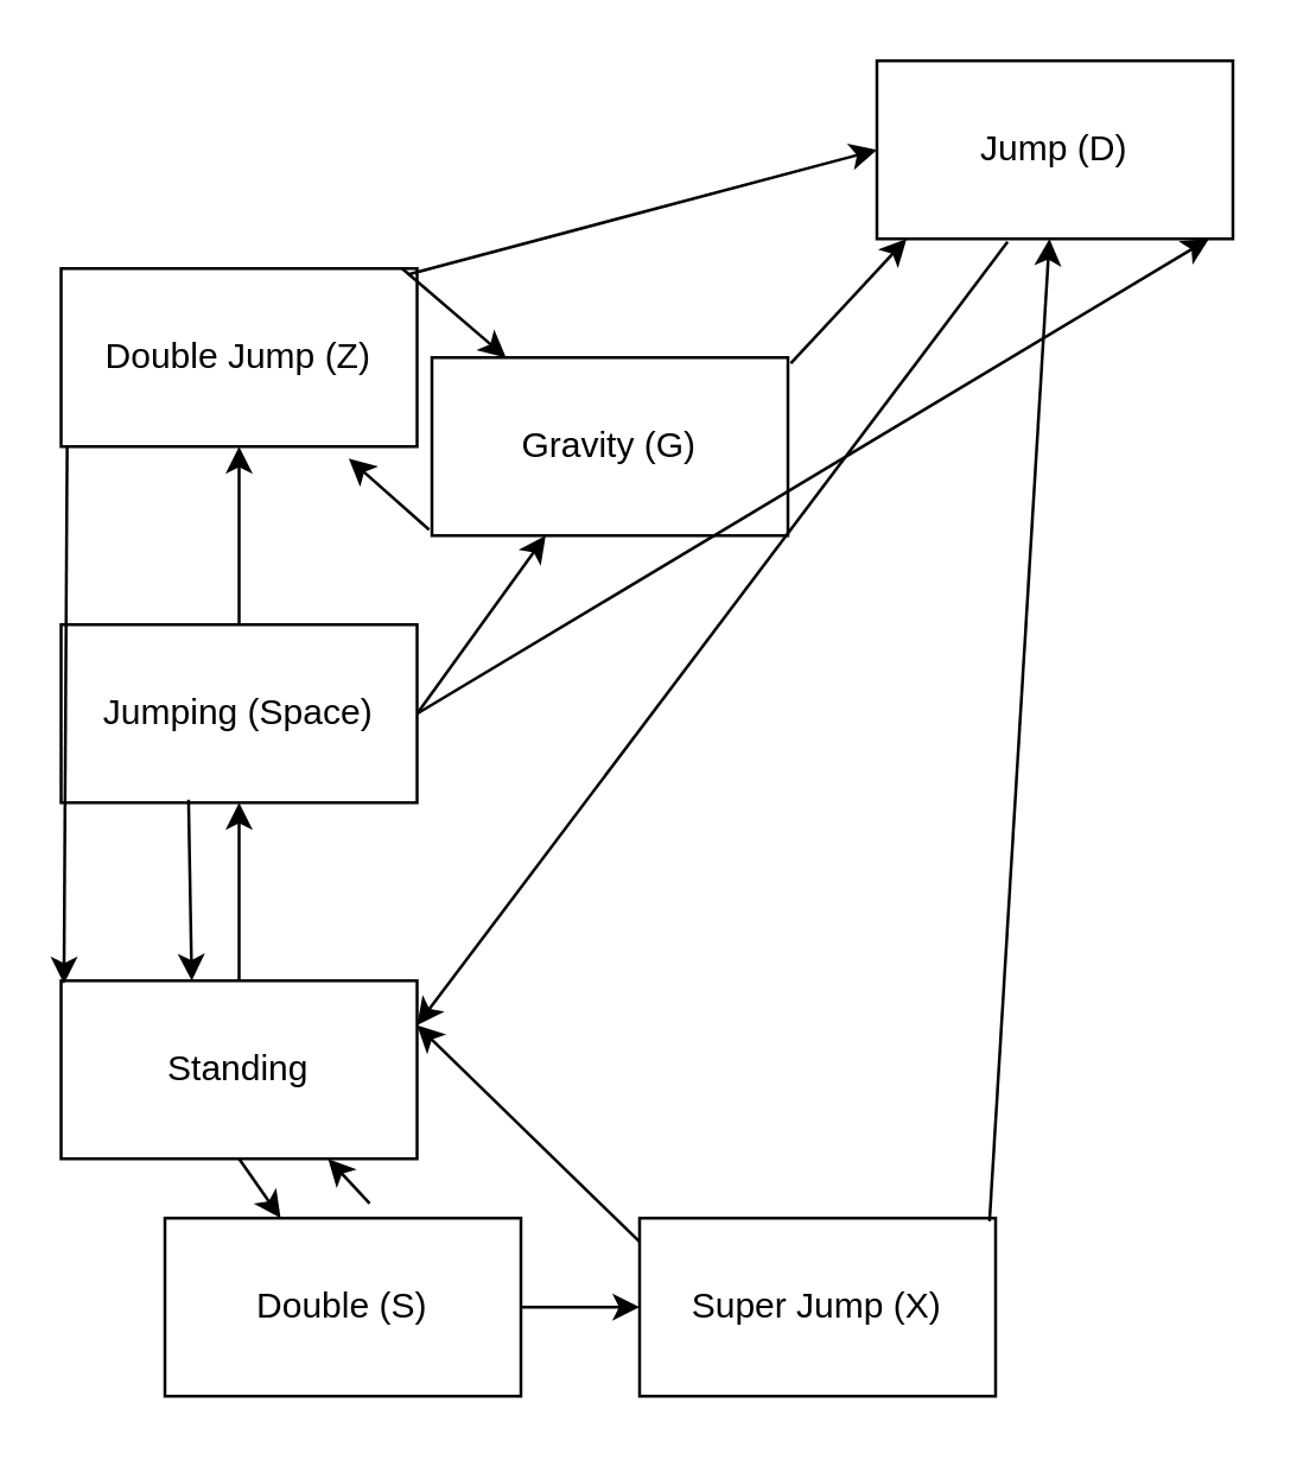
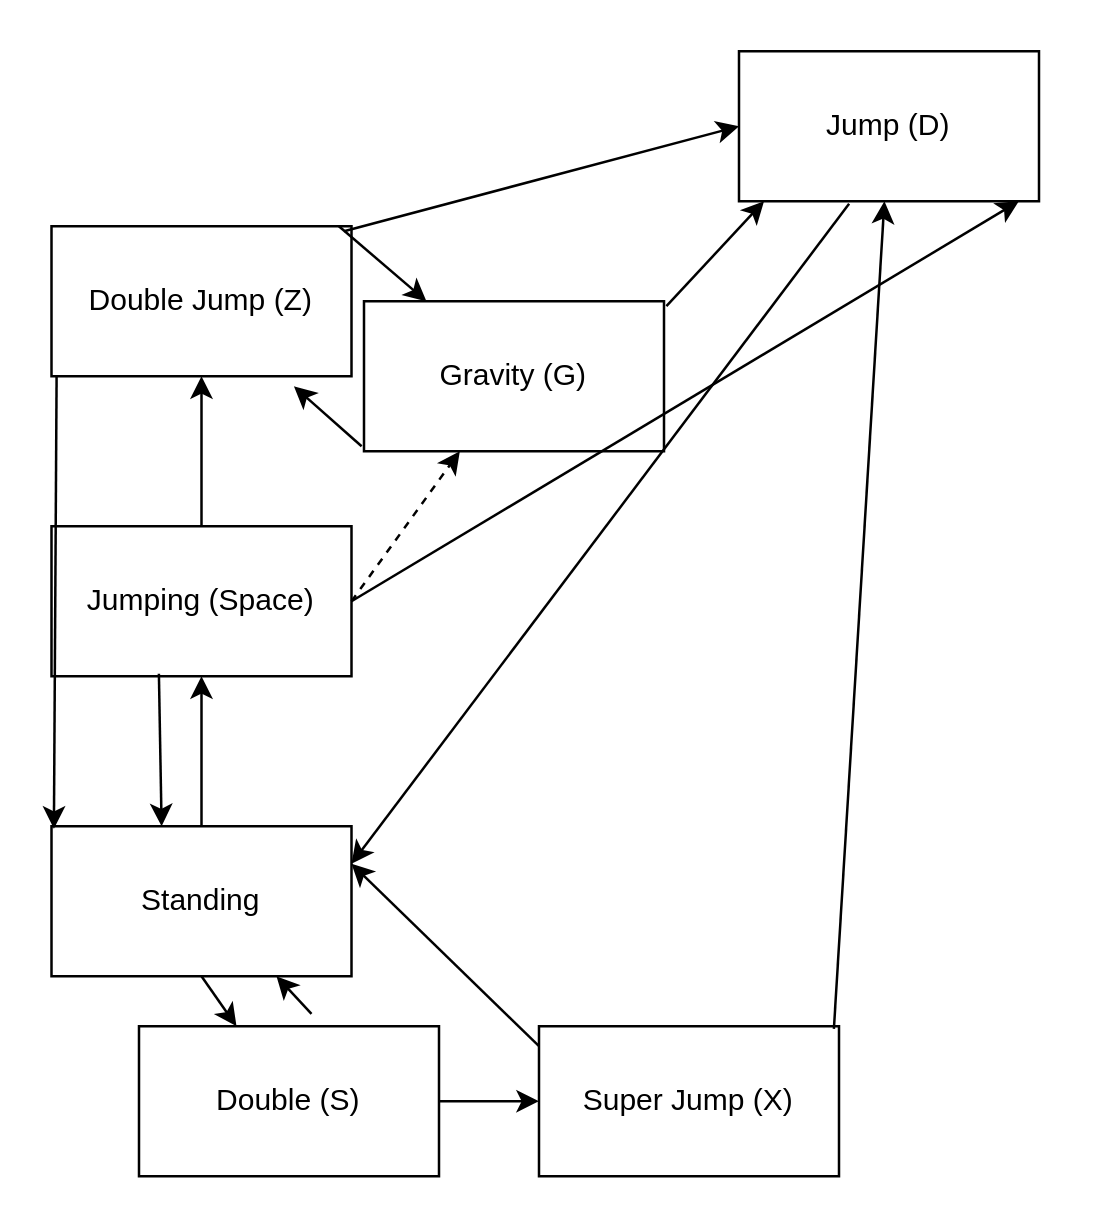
  <mxCell id="0" />
  <mxCell id="1" parent="0" />
  <mxCell id="2" value="Standing" style="rounded=0;whiteSpace=wrap;html=1;" vertex="1" parent="1"><mxGeometry x="20" y="330" width="120" height="60" as="geometry" /></mxCell>
  <mxCell id="3" value="" style="endArrow=classic;html=1;exitX=0.5;exitY=0;exitDx=0;exitDy=0;" edge="1" parent="1" source="2" target="4"><mxGeometry width="50" height="50" relative="1" as="geometry"><mxPoint x="25" y="460" as="sourcePoint" /><mxPoint x="80" y="240" as="targetPoint" /></mxGeometry></mxCell>
  <mxCell id="4" value="Jumping (Space)" style="rounded=0;whiteSpace=wrap;html=1;" vertex="1" parent="1"><mxGeometry x="20" y="210" width="120" height="60" as="geometry" /></mxCell>
  <mxCell id="5" value="" style="endArrow=classic;html=1;exitX=0.5;exitY=0;exitDx=0;exitDy=0;" edge="1" parent="1" source="4" target="6"><mxGeometry width="50" height="50" relative="1" as="geometry"><mxPoint x="25" y="460" as="sourcePoint" /><mxPoint x="80" y="120" as="targetPoint" /></mxGeometry></mxCell>
  <mxCell id="6" value="Double Jump (Z)" style="rounded=0;whiteSpace=wrap;html=1;" vertex="1" parent="1"><mxGeometry x="20" y="90" width="120" height="60" as="geometry" /></mxCell>
- <mxCell id="7" value="" style="endArrow=classic;html=1;exitX=1;exitY=0.5;exitDx=0;exitDy=0;" edge="1" parent="1" source="4" target="8"><mxGeometry width="50" height="50" relative="1" as="geometry"><mxPoint x="25" y="460" as="sourcePoint" /><mxPoint x="205" y="150" as="targetPoint" /></mxGeometry></mxCell>
+ <mxCell id="7" value="" style="endArrow=classic;html=1;exitX=1;exitY=0.5;exitDx=0;exitDy=0;dashed=1;" edge="1" parent="1" source="4" target="8"><mxGeometry width="50" height="50" relative="1" as="geometry"><mxPoint x="25" y="460" as="sourcePoint" /><mxPoint x="205" y="150" as="targetPoint" /></mxGeometry></mxCell>
  <mxCell id="8" value="Gravity (G)" style="rounded=0;whiteSpace=wrap;html=1;" vertex="1" parent="1"><mxGeometry x="145" y="120" width="120" height="60" as="geometry" /></mxCell>
  <mxCell id="9" value="" style="endArrow=classic;html=1;exitX=0.5;exitY=1;exitDx=0;exitDy=0;" edge="1" parent="1" source="2" target="10"><mxGeometry width="50" height="50" relative="1" as="geometry"><mxPoint x="25" y="460" as="sourcePoint" /><mxPoint x="115" y="440" as="targetPoint" /></mxGeometry></mxCell>
  <mxCell id="10" value="Double (S)" style="rounded=0;whiteSpace=wrap;html=1;" vertex="1" parent="1"><mxGeometry x="55" y="410" width="120" height="60" as="geometry" /></mxCell>
  <mxCell id="11" value="" style="endArrow=classic;html=1;exitX=1;exitY=0.5;exitDx=0;exitDy=0;" edge="1" parent="1" source="10" target="12"><mxGeometry width="50" height="50" relative="1" as="geometry"><mxPoint x="25" y="540" as="sourcePoint" /><mxPoint x="245" y="440" as="targetPoint" /></mxGeometry></mxCell>
  <mxCell id="12" value="Super Jump (X)" style="rounded=0;whiteSpace=wrap;html=1;" vertex="1" parent="1"><mxGeometry x="215" y="410" width="120" height="60" as="geometry" /></mxCell>
  <mxCell id="13" value="" style="endArrow=classic;html=1;exitX=0.975;exitY=0.033;exitDx=0;exitDy=0;exitPerimeter=0;" edge="1" parent="1" source="6"><mxGeometry width="50" height="50" relative="1" as="geometry"><mxPoint x="25" y="540" as="sourcePoint" /><mxPoint x="295" y="50" as="targetPoint" /></mxGeometry></mxCell>
  <mxCell id="14" value="" style="endArrow=classic;html=1;exitX=1.008;exitY=0.033;exitDx=0;exitDy=0;exitPerimeter=0;" edge="1" parent="1" source="8"><mxGeometry width="50" height="50" relative="1" as="geometry"><mxPoint x="25" y="540" as="sourcePoint" /><mxPoint x="305" y="80" as="targetPoint" /></mxGeometry></mxCell>
  <mxCell id="15" value="" style="endArrow=classic;html=1;exitX=0.983;exitY=0.017;exitDx=0;exitDy=0;exitPerimeter=0;" edge="1" parent="1" source="12" target="16"><mxGeometry width="50" height="50" relative="1" as="geometry"><mxPoint x="25" y="540" as="sourcePoint" /><mxPoint x="333" y="100" as="targetPoint" /></mxGeometry></mxCell>
  <mxCell id="16" value="Jump (D)" style="rounded=0;whiteSpace=wrap;html=1;" vertex="1" parent="1"><mxGeometry x="295" y="20" width="120" height="60" as="geometry" /></mxCell>
  <mxCell id="17" value="" style="endArrow=classic;html=1;exitX=0.367;exitY=1.017;exitDx=0;exitDy=0;exitPerimeter=0;entryX=1;entryY=0.25;entryDx=0;entryDy=0;" edge="1" parent="1" source="16" target="2"><mxGeometry width="50" height="50" relative="1" as="geometry"><mxPoint x="25" y="540" as="sourcePoint" /><mxPoint x="75" y="490" as="targetPoint" /></mxGeometry></mxCell>
  <mxCell id="18" value="" style="endArrow=classic;html=1;exitX=0;exitY=0.133;exitDx=0;exitDy=0;exitPerimeter=0;entryX=1;entryY=0.25;entryDx=0;entryDy=0;" edge="1" parent="1" source="12" target="2"><mxGeometry width="50" height="50" relative="1" as="geometry"><mxPoint x="25" y="540" as="sourcePoint" /><mxPoint x="75" y="490" as="targetPoint" /></mxGeometry></mxCell>
  <mxCell id="19" value="" style="endArrow=classic;html=1;exitX=0.575;exitY=-0.083;exitDx=0;exitDy=0;exitPerimeter=0;entryX=0.75;entryY=1;entryDx=0;entryDy=0;" edge="1" parent="1" source="10" target="2"><mxGeometry width="50" height="50" relative="1" as="geometry"><mxPoint x="25" y="540" as="sourcePoint" /><mxPoint x="75" y="490" as="targetPoint" /></mxGeometry></mxCell>
  <mxCell id="20" value="" style="endArrow=classic;html=1;exitX=0.358;exitY=0.983;exitDx=0;exitDy=0;exitPerimeter=0;entryX=0.367;entryY=0;entryDx=0;entryDy=0;entryPerimeter=0;" edge="1" parent="1" source="4" target="2"><mxGeometry width="50" height="50" relative="1" as="geometry"><mxPoint x="25" y="540" as="sourcePoint" /><mxPoint x="75" y="490" as="targetPoint" /></mxGeometry></mxCell>
  <mxCell id="21" value="" style="endArrow=classic;html=1;exitX=0.017;exitY=1;exitDx=0;exitDy=0;exitPerimeter=0;entryX=0.008;entryY=0.017;entryDx=0;entryDy=0;entryPerimeter=0;" edge="1" parent="1" source="6" target="2"><mxGeometry width="50" height="50" relative="1" as="geometry"><mxPoint x="25" y="540" as="sourcePoint" /><mxPoint x="75" y="490" as="targetPoint" /></mxGeometry></mxCell>
  <mxCell id="22" value="" style="endArrow=classic;html=1;exitX=-0.008;exitY=0.967;exitDx=0;exitDy=0;exitPerimeter=0;entryX=0.808;entryY=1.067;entryDx=0;entryDy=0;entryPerimeter=0;" edge="1" parent="1" source="8" target="6"><mxGeometry width="50" height="50" relative="1" as="geometry"><mxPoint x="15" y="540" as="sourcePoint" /><mxPoint x="65" y="490" as="targetPoint" /></mxGeometry></mxCell>
  <mxCell id="23" value="" style="endArrow=classic;html=1;exitX=1;exitY=0.5;exitDx=0;exitDy=0;entryX=0.933;entryY=1;entryDx=0;entryDy=0;entryPerimeter=0;" edge="1" parent="1" source="4" target="16"><mxGeometry width="50" height="50" relative="1" as="geometry"><mxPoint x="15" y="540" as="sourcePoint" /><mxPoint x="65" y="490" as="targetPoint" /></mxGeometry></mxCell>
  <mxCell id="24" value="" style="endArrow=classic;html=1;exitX=0.958;exitY=0;exitDx=0;exitDy=0;exitPerimeter=0;" edge="1" parent="1" source="6" target="8"><mxGeometry width="50" height="50" relative="1" as="geometry"><mxPoint x="145" y="90" as="sourcePoint" /><mxPoint x="65" y="490" as="targetPoint" /></mxGeometry></mxCell>
